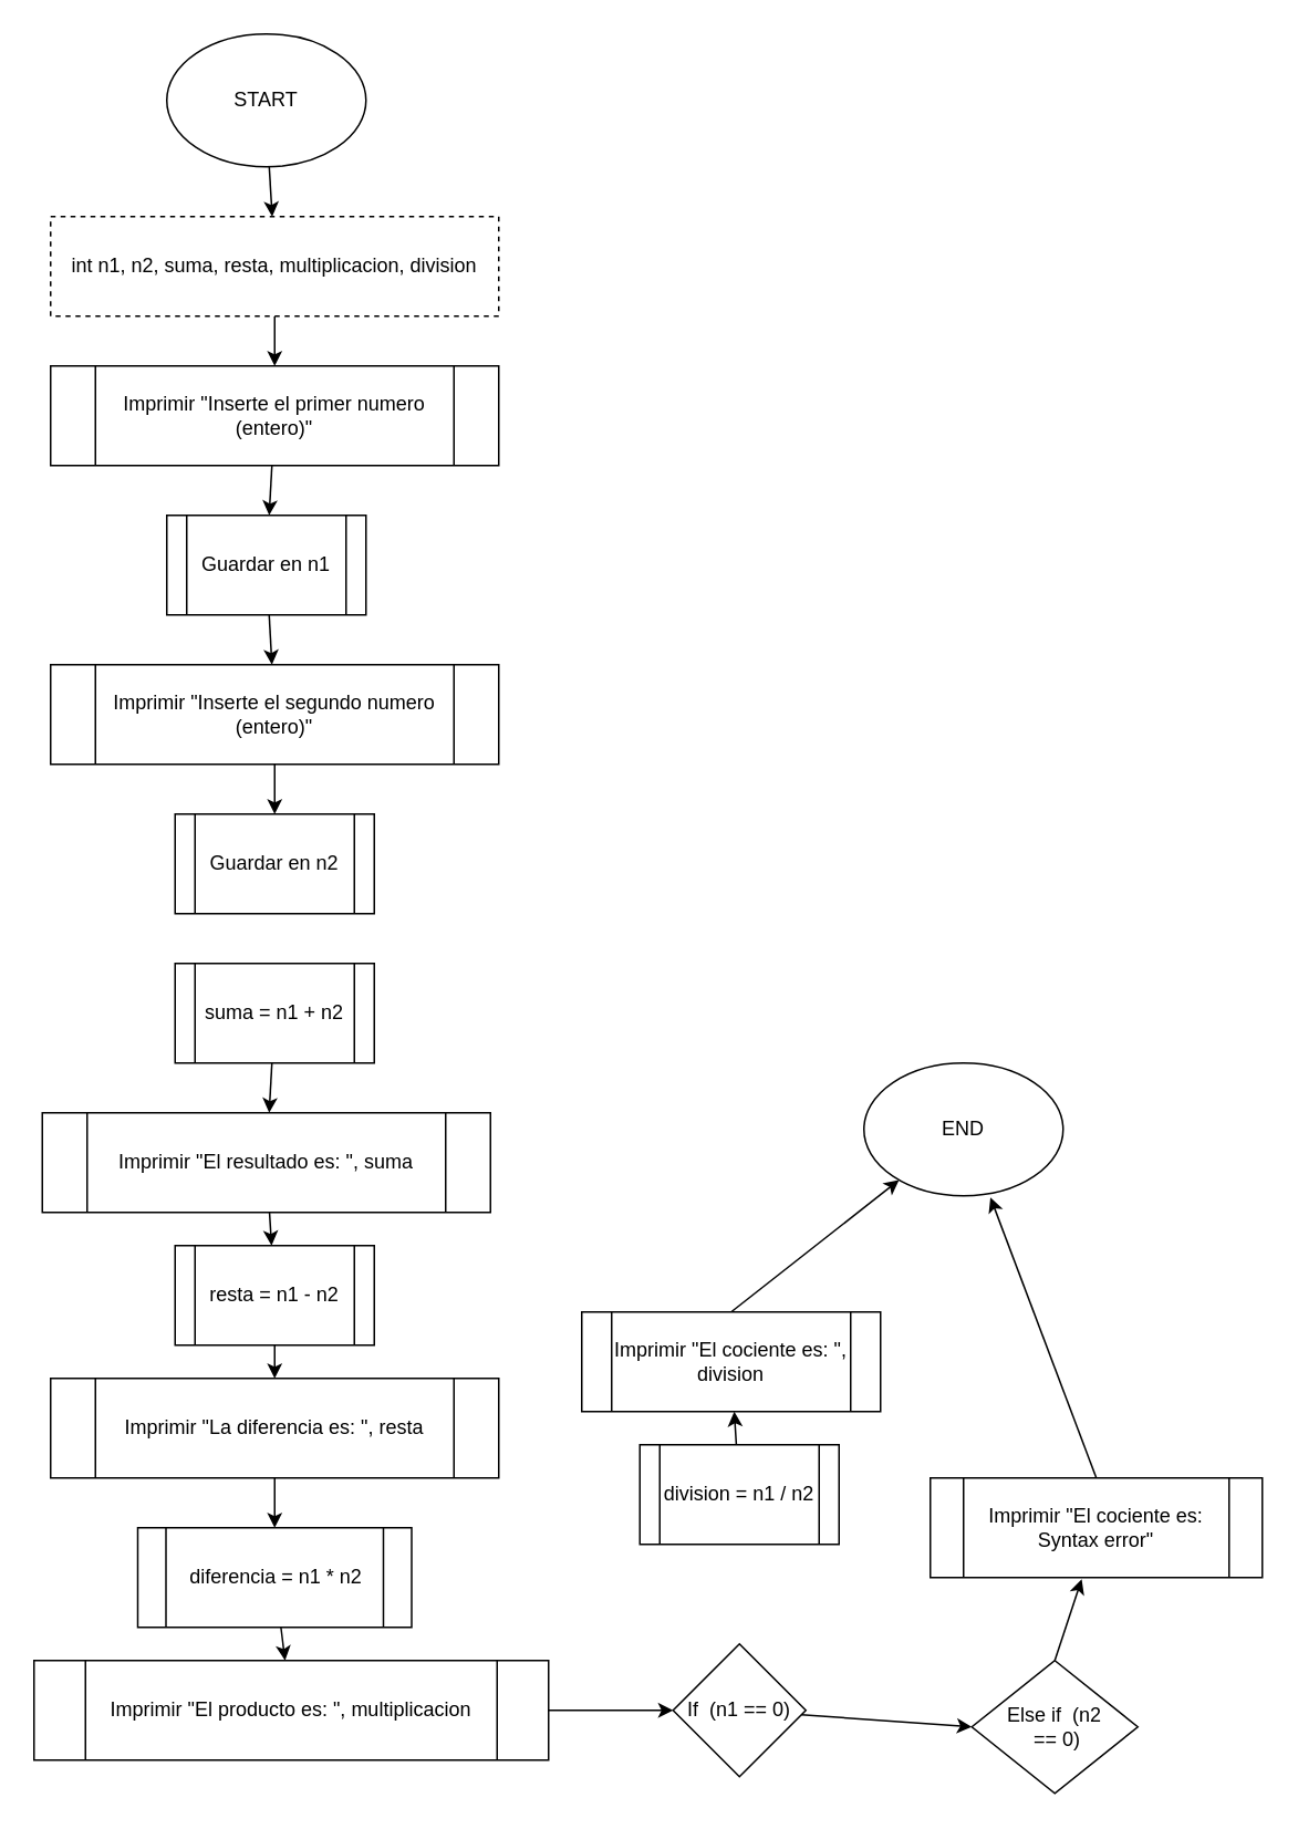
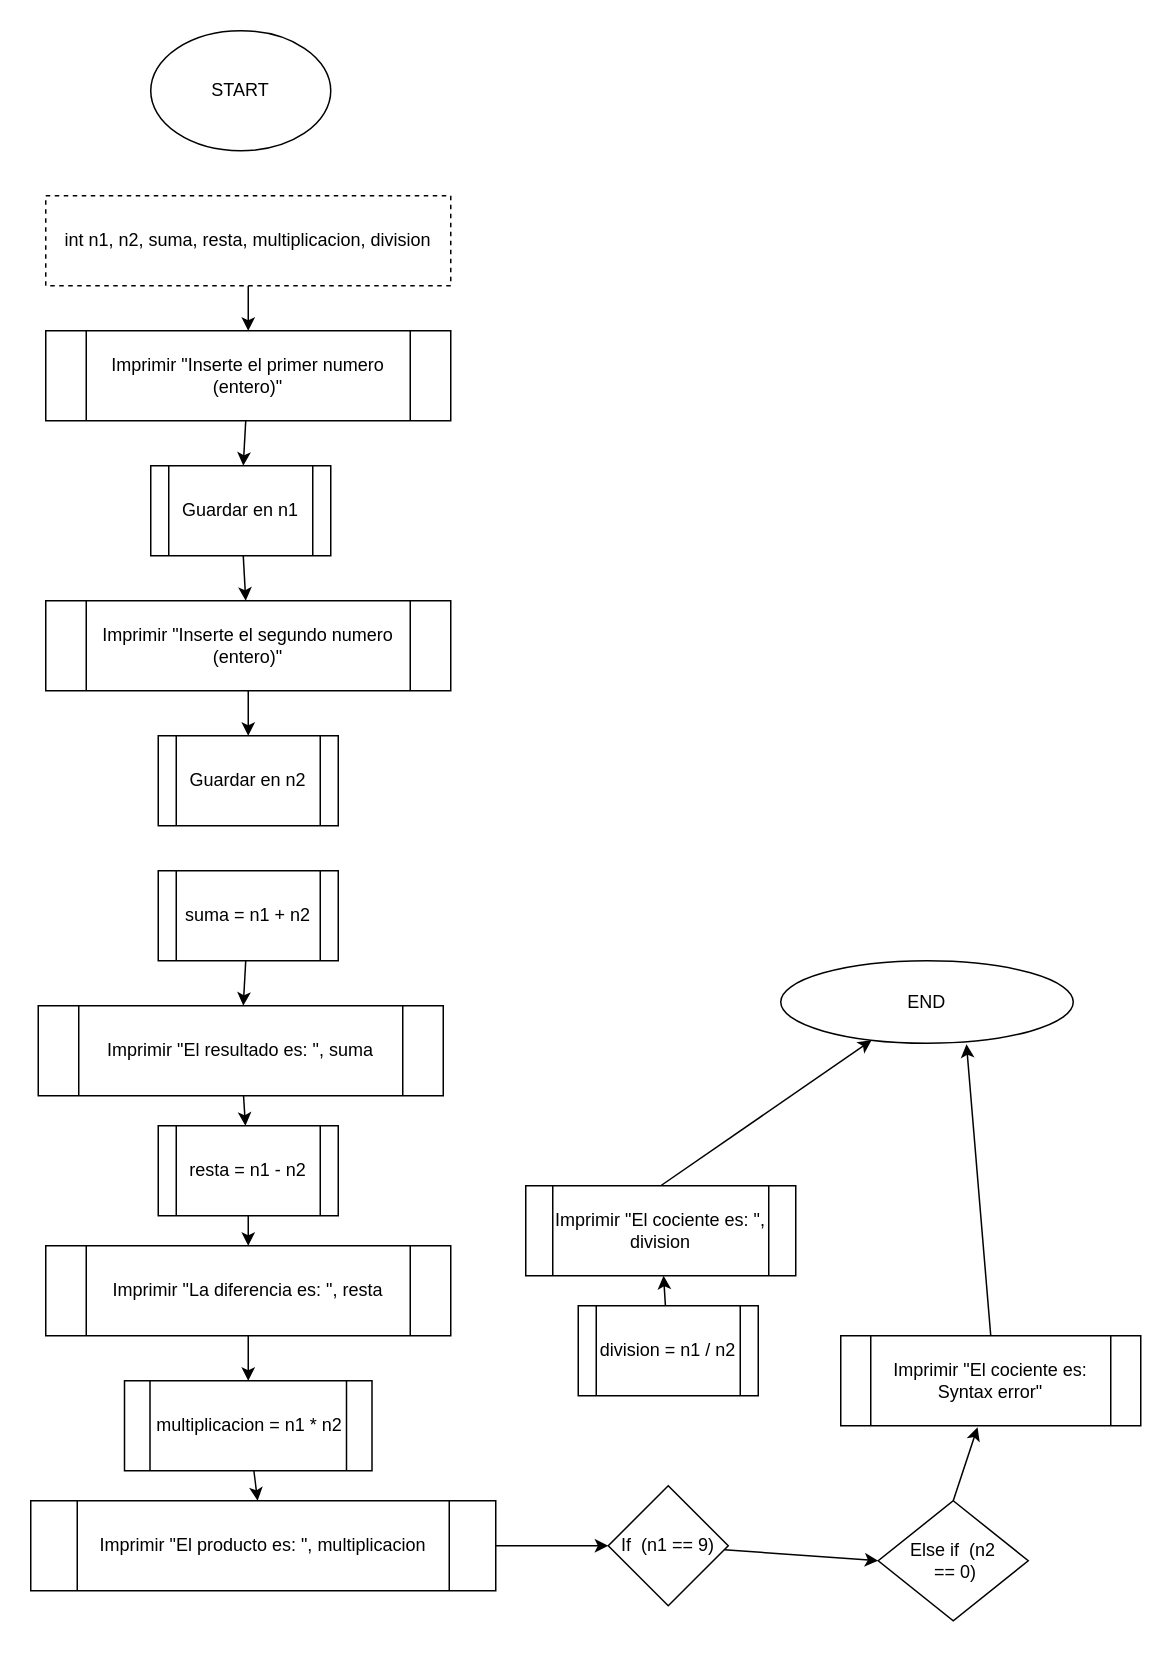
  <mxCell id="0" />
  <mxCell id="1" parent="0" />
- <mxCell id="2" style="edgeStyle=none;html=1;" edge="1" parent="1" source="3" target="5"><mxGeometry relative="1" as="geometry" /></mxCell>
  <mxCell id="3" value="START" style="ellipse;whiteSpace=wrap;html=1;" vertex="1" parent="1"><mxGeometry x="100" y="20" width="120" height="80" as="geometry" /></mxCell>
  <mxCell id="4" style="edgeStyle=none;html=1;" edge="1" parent="1" source="5" target="7"><mxGeometry relative="1" as="geometry" /></mxCell>
  <mxCell id="5" value="int n1, n2, suma, resta, multiplicacion, division" style="rounded=0;whiteSpace=wrap;html=1;dashed=1;" vertex="1" parent="1"><mxGeometry x="30" y="130" width="270" height="60" as="geometry" /></mxCell>
  <mxCell id="6" style="edgeStyle=none;html=1;" edge="1" parent="1" source="7" target="11"><mxGeometry relative="1" as="geometry" /></mxCell>
  <mxCell id="7" value="Imprimir &quot;Inserte el primer numero (entero)&quot;" style="shape=process;whiteSpace=wrap;html=1;backgroundOutline=1;" vertex="1" parent="1"><mxGeometry x="30" y="220" width="270" height="60" as="geometry" /></mxCell>
  <mxCell id="8" style="edgeStyle=none;html=1;" edge="1" parent="1" source="9" target="12"><mxGeometry relative="1" as="geometry" /></mxCell>
  <mxCell id="9" value="Imprimir &quot;Inserte el segundo numero (entero)&quot;" style="shape=process;whiteSpace=wrap;html=1;backgroundOutline=1;" vertex="1" parent="1"><mxGeometry x="30" y="400" width="270" height="60" as="geometry" /></mxCell>
  <mxCell id="10" style="edgeStyle=none;html=1;" edge="1" parent="1" source="11" target="9"><mxGeometry relative="1" as="geometry" /></mxCell>
  <mxCell id="11" value="Guardar en n1" style="shape=process;whiteSpace=wrap;html=1;backgroundOutline=1;" vertex="1" parent="1"><mxGeometry x="100" y="310" width="120" height="60" as="geometry" /></mxCell>
  <mxCell id="12" value="Guardar en n2" style="shape=process;whiteSpace=wrap;html=1;backgroundOutline=1;" vertex="1" parent="1"><mxGeometry x="105" y="490" width="120" height="60" as="geometry" /></mxCell>
  <mxCell id="13" style="edgeStyle=none;html=1;" edge="1" parent="1" source="14" target="22"><mxGeometry relative="1" as="geometry" /></mxCell>
  <mxCell id="14" value="suma = n1 + n2" style="shape=process;whiteSpace=wrap;html=1;backgroundOutline=1;" vertex="1" parent="1"><mxGeometry x="105" y="580" width="120" height="60" as="geometry" /></mxCell>
  <mxCell id="15" style="edgeStyle=none;html=1;" edge="1" parent="1" source="16" target="26"><mxGeometry relative="1" as="geometry" /></mxCell>
- <mxCell id="16" value="diferencia = n1 * n2" style="shape=process;whiteSpace=wrap;html=1;backgroundOutline=1;" vertex="1" parent="1"><mxGeometry x="82.5" y="920" width="165" height="60" as="geometry" /></mxCell>
+ <mxCell id="16" value="multiplicacion = n1 * n2" style="shape=process;whiteSpace=wrap;html=1;backgroundOutline=1;" vertex="1" parent="1"><mxGeometry x="82.5" y="920" width="165" height="60" as="geometry" /></mxCell>
  <mxCell id="17" style="edgeStyle=none;html=1;" edge="1" parent="1" source="18" target="24"><mxGeometry relative="1" as="geometry" /></mxCell>
  <mxCell id="18" value="resta = n1 - n2" style="shape=process;whiteSpace=wrap;html=1;backgroundOutline=1;" vertex="1" parent="1"><mxGeometry x="105" y="750" width="120" height="60" as="geometry" /></mxCell>
  <mxCell id="19" style="edgeStyle=none;html=1;" edge="1" parent="1" source="20" target="28"><mxGeometry relative="1" as="geometry" /></mxCell>
  <mxCell id="20" value="division = n1 / n2" style="shape=process;whiteSpace=wrap;html=1;backgroundOutline=1;" vertex="1" parent="1"><mxGeometry x="385" y="870" width="120" height="60" as="geometry" /></mxCell>
  <mxCell id="21" style="edgeStyle=none;html=1;" edge="1" parent="1" source="22" target="18"><mxGeometry relative="1" as="geometry" /></mxCell>
  <mxCell id="22" value="Imprimir &quot;El resultado es: &quot;, suma" style="shape=process;whiteSpace=wrap;html=1;backgroundOutline=1;" vertex="1" parent="1"><mxGeometry x="25" y="670" width="270" height="60" as="geometry" /></mxCell>
  <mxCell id="23" style="edgeStyle=none;html=1;" edge="1" parent="1" source="24" target="16"><mxGeometry relative="1" as="geometry" /></mxCell>
  <mxCell id="24" value="Imprimir &quot;La diferencia es: &quot;, resta" style="shape=process;whiteSpace=wrap;html=1;backgroundOutline=1;" vertex="1" parent="1"><mxGeometry x="30" y="830" width="270" height="60" as="geometry" /></mxCell>
  <mxCell id="25" style="edgeStyle=none;html=1;entryX=0;entryY=0.5;entryDx=0;entryDy=0;" edge="1" parent="1" source="26" target="31"><mxGeometry relative="1" as="geometry" /></mxCell>
  <mxCell id="26" value="Imprimir &quot;El producto es: &quot;, multiplicacion" style="shape=process;whiteSpace=wrap;html=1;backgroundOutline=1;" vertex="1" parent="1"><mxGeometry x="20" y="1000" width="310" height="60" as="geometry" /></mxCell>
  <mxCell id="27" style="edgeStyle=none;html=1;exitX=0.5;exitY=0;exitDx=0;exitDy=0;" edge="1" parent="1" source="28" target="29"><mxGeometry relative="1" as="geometry" /></mxCell>
  <mxCell id="28" value="Imprimir &quot;El cociente es: &quot;, division" style="shape=process;whiteSpace=wrap;html=1;backgroundOutline=1;" vertex="1" parent="1"><mxGeometry x="350" y="790" width="180" height="60" as="geometry" /></mxCell>
- <mxCell id="29" value="END" style="ellipse;whiteSpace=wrap;html=1;" vertex="1" parent="1"><mxGeometry x="520" y="640" width="120" height="80" as="geometry" /></mxCell>
+ <mxCell id="29" value="END" style="ellipse;whiteSpace=wrap;html=1;" vertex="1" parent="1"><mxGeometry x="520" y="640" width="195" height="55" as="geometry" /></mxCell>
  <mxCell id="30" style="edgeStyle=none;html=1;entryX=0;entryY=0.5;entryDx=0;entryDy=0;" edge="1" parent="1" source="31" target="33"><mxGeometry relative="1" as="geometry" /></mxCell>
- <mxCell id="31" value="If&amp;nbsp; (n1 == 0)" style="rhombus;whiteSpace=wrap;html=1;" vertex="1" parent="1"><mxGeometry x="405" y="990" width="80" height="80" as="geometry" /></mxCell>
+ <mxCell id="31" value="If&amp;nbsp; (n1 == 9)" style="rhombus;whiteSpace=wrap;html=1;" vertex="1" parent="1"><mxGeometry x="405" y="990" width="80" height="80" as="geometry" /></mxCell>
  <mxCell id="32" style="edgeStyle=none;html=1;exitX=0.5;exitY=0;exitDx=0;exitDy=0;entryX=0.456;entryY=1.017;entryDx=0;entryDy=0;entryPerimeter=0;" edge="1" parent="1" source="33" target="35"><mxGeometry relative="1" as="geometry" /></mxCell>
  <mxCell id="33" value="Else if&amp;nbsp; (n2&lt;br&gt;&amp;nbsp;== 0)" style="rhombus;whiteSpace=wrap;html=1;" vertex="1" parent="1"><mxGeometry x="585" y="1000" width="100" height="80" as="geometry" /></mxCell>
  <mxCell id="34" style="edgeStyle=none;html=1;exitX=0.5;exitY=0;exitDx=0;exitDy=0;entryX=0.635;entryY=1.012;entryDx=0;entryDy=0;entryPerimeter=0;" edge="1" parent="1" source="35" target="29"><mxGeometry relative="1" as="geometry" /></mxCell>
  <mxCell id="35" value="Imprimir &quot;El cociente es: Syntax error&quot;" style="shape=process;whiteSpace=wrap;html=1;backgroundOutline=1;" vertex="1" parent="1"><mxGeometry x="560" y="890" width="200" height="60" as="geometry" /></mxCell>
